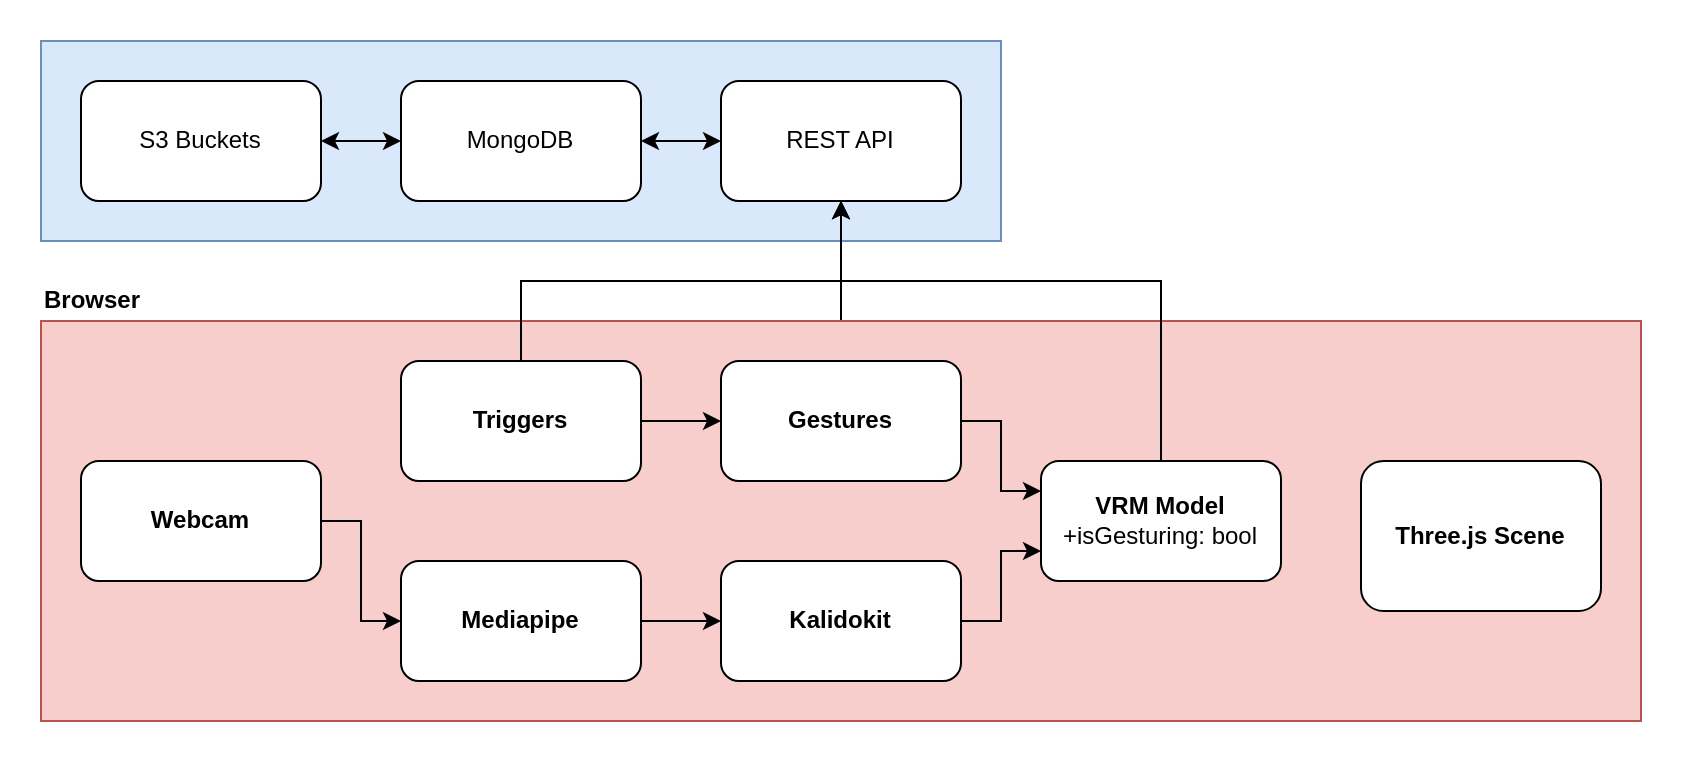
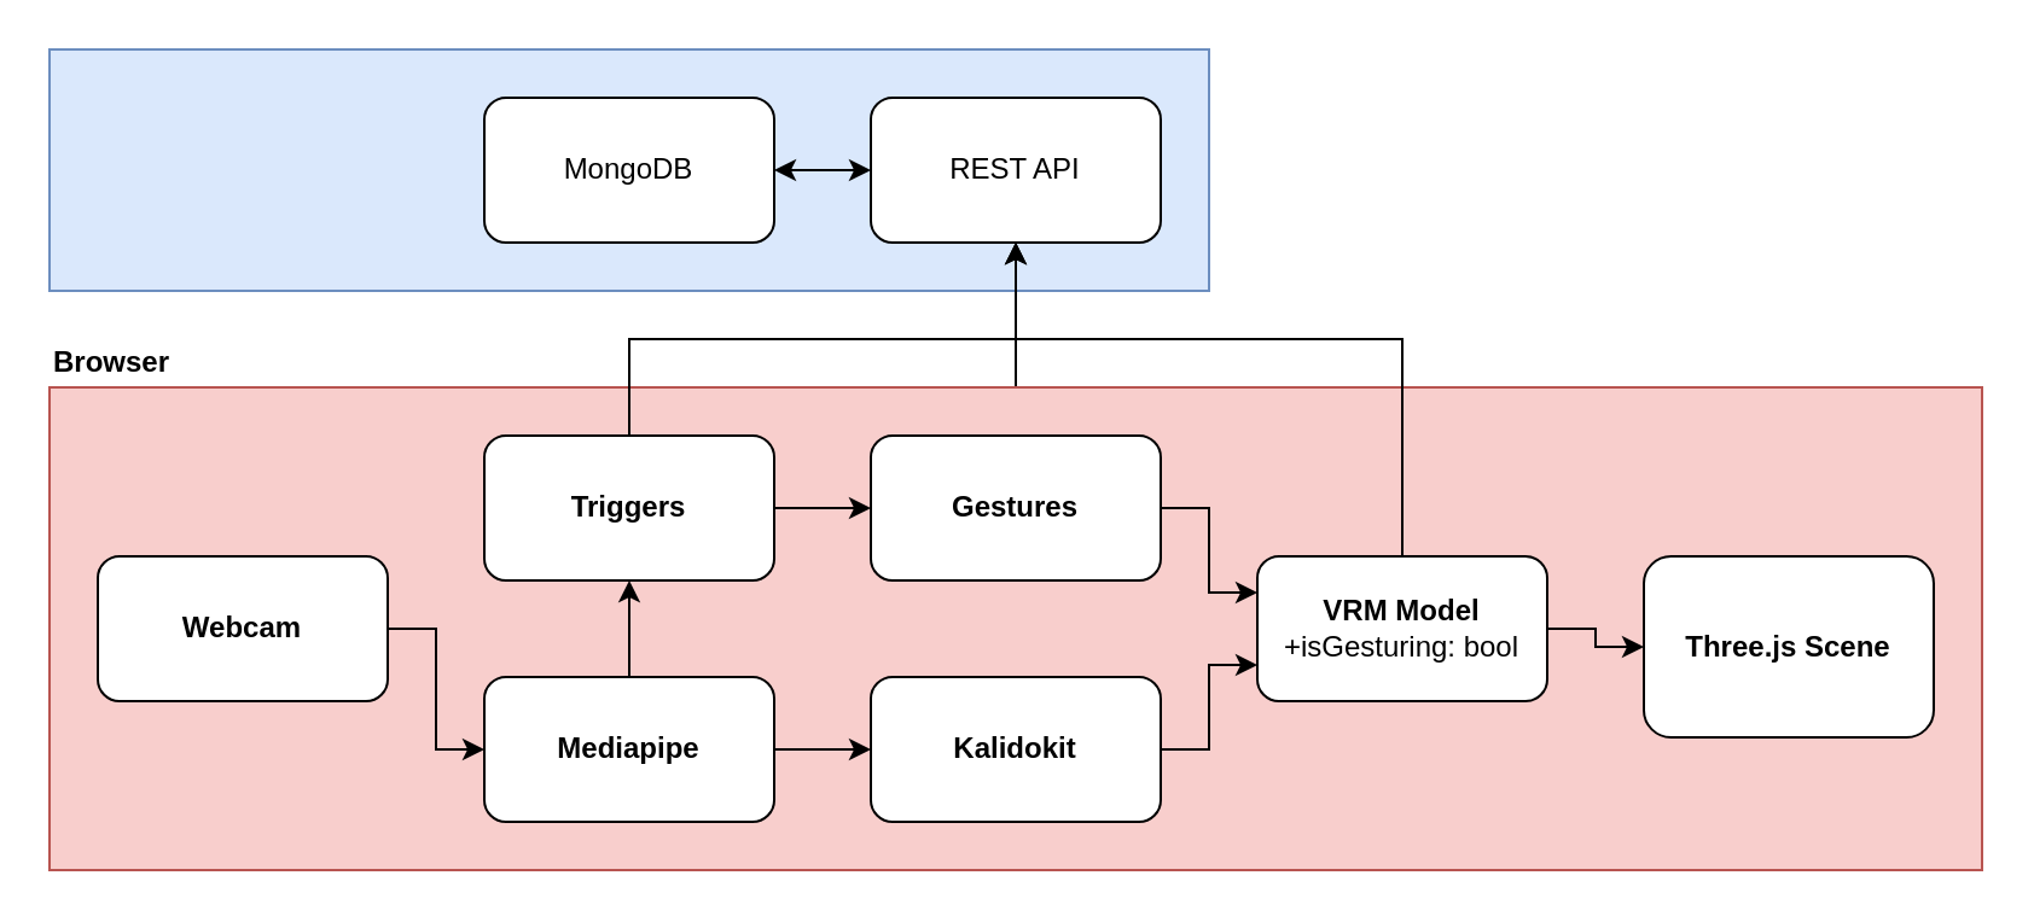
  <mxCell id="0" />
  <mxCell id="1" parent="0" />
  <mxCell id="2" value="" style="rounded=0;whiteSpace=wrap;html=1;fillColor=#dae8fc;strokeColor=#6c8ebf;" vertex="1" parent="1"><mxGeometry x="20" y="20" width="480" height="100" as="geometry" /></mxCell>
  <mxCell id="3" value="" style="edgeStyle=orthogonalEdgeStyle;rounded=0;orthogonalLoop=1;jettySize=auto;html=1;startArrow=none;startFill=0;" edge="1" parent="1" source="4" target="21"><mxGeometry relative="1" as="geometry" /></mxCell>
  <mxCell id="4" value="" style="rounded=0;whiteSpace=wrap;html=1;fillColor=#f8cecc;strokeColor=#b85450;" vertex="1" parent="1"><mxGeometry x="20" y="160" width="800" height="200" as="geometry" /></mxCell>
  <mxCell id="5" style="edgeStyle=orthogonalEdgeStyle;rounded=0;orthogonalLoop=1;jettySize=auto;html=1;exitX=1;exitY=0.5;exitDx=0;exitDy=0;entryX=0;entryY=0.5;entryDx=0;entryDy=0;" edge="1" parent="1" source="6" target="12"><mxGeometry relative="1" as="geometry" /></mxCell>
  <mxCell id="6" value="Webcam" style="rounded=1;whiteSpace=wrap;html=1;fontStyle=1" vertex="1" parent="1"><mxGeometry x="40" y="230" width="120" height="60" as="geometry" /></mxCell>
  <mxCell id="7" style="edgeStyle=orthogonalEdgeStyle;rounded=0;orthogonalLoop=1;jettySize=auto;html=1;exitX=1;exitY=0.5;exitDx=0;exitDy=0;entryX=0;entryY=0.5;entryDx=0;entryDy=0;" edge="1" parent="1" source="9" target="16"><mxGeometry relative="1" as="geometry" /></mxCell>
  <mxCell id="8" style="edgeStyle=orthogonalEdgeStyle;rounded=0;orthogonalLoop=1;jettySize=auto;html=1;exitX=0.5;exitY=0;exitDx=0;exitDy=0;entryX=0.5;entryY=1;entryDx=0;entryDy=0;startArrow=none;startFill=0;" edge="1" parent="1" source="9" target="21"><mxGeometry relative="1" as="geometry" /></mxCell>
  <mxCell id="9" value="Triggers" style="rounded=1;whiteSpace=wrap;html=1;fontStyle=1" vertex="1" parent="1"><mxGeometry x="200" y="180" width="120" height="60" as="geometry" /></mxCell>
+ <mxCell id="10" style="edgeStyle=orthogonalEdgeStyle;rounded=0;orthogonalLoop=1;jettySize=auto;html=1;exitX=0.5;exitY=0;exitDx=0;exitDy=0;" edge="1" parent="1" source="12" target="9"><mxGeometry relative="1" as="geometry" /></mxCell>
  <mxCell id="11" style="edgeStyle=orthogonalEdgeStyle;rounded=0;orthogonalLoop=1;jettySize=auto;html=1;exitX=1;exitY=0.5;exitDx=0;exitDy=0;" edge="1" parent="1" source="12" target="14"><mxGeometry relative="1" as="geometry" /></mxCell>
  <mxCell id="12" value="Mediapipe" style="rounded=1;whiteSpace=wrap;html=1;fontStyle=1" vertex="1" parent="1"><mxGeometry x="200" y="280" width="120" height="60" as="geometry" /></mxCell>
  <mxCell id="13" style="edgeStyle=orthogonalEdgeStyle;rounded=0;orthogonalLoop=1;jettySize=auto;html=1;exitX=1;exitY=0.5;exitDx=0;exitDy=0;entryX=0;entryY=0.75;entryDx=0;entryDy=0;" edge="1" parent="1" source="14" target="19"><mxGeometry relative="1" as="geometry" /></mxCell>
  <mxCell id="14" value="Kalidokit" style="rounded=1;whiteSpace=wrap;html=1;fontStyle=1" vertex="1" parent="1"><mxGeometry x="360" y="280" width="120" height="60" as="geometry" /></mxCell>
  <mxCell id="15" style="edgeStyle=orthogonalEdgeStyle;rounded=0;orthogonalLoop=1;jettySize=auto;html=1;exitX=1;exitY=0.5;exitDx=0;exitDy=0;entryX=0;entryY=0.25;entryDx=0;entryDy=0;" edge="1" parent="1" source="16" target="19"><mxGeometry relative="1" as="geometry" /></mxCell>
  <mxCell id="16" value="Gestures" style="rounded=1;whiteSpace=wrap;html=1;fontStyle=1" vertex="1" parent="1"><mxGeometry x="360" y="180" width="120" height="60" as="geometry" /></mxCell>
+ <mxCell id="17" style="edgeStyle=orthogonalEdgeStyle;rounded=0;orthogonalLoop=1;jettySize=auto;html=1;exitX=1;exitY=0.5;exitDx=0;exitDy=0;entryX=0;entryY=0.5;entryDx=0;entryDy=0;" edge="1" parent="1" source="19" target="20"><mxGeometry relative="1" as="geometry" /></mxCell>
  <mxCell id="18" style="edgeStyle=orthogonalEdgeStyle;rounded=0;orthogonalLoop=1;jettySize=auto;html=1;exitX=0.5;exitY=0;exitDx=0;exitDy=0;entryX=0.5;entryY=1;entryDx=0;entryDy=0;startArrow=none;startFill=0;" edge="1" parent="1" source="19" target="21"><mxGeometry relative="1" as="geometry"><Array as="points"><mxPoint x="580" y="140" /><mxPoint x="420" y="140" /></Array></mxGeometry></mxCell>
  <mxCell id="19" value="VRM Model&lt;br&gt;&lt;span style=&quot;font-weight: normal&quot;&gt;+isGesturing: bool&lt;/span&gt;" style="rounded=1;whiteSpace=wrap;html=1;fontStyle=1" vertex="1" parent="1"><mxGeometry x="520" y="230" width="120" height="60" as="geometry" /></mxCell>
  <mxCell id="20" value="Three.js Scene" style="rounded=1;whiteSpace=wrap;html=1;fontStyle=1" vertex="1" parent="1"><mxGeometry x="680" y="230" width="120" height="75" as="geometry" /></mxCell>
  <mxCell id="21" value="REST API" style="rounded=1;whiteSpace=wrap;html=1;" vertex="1" parent="1"><mxGeometry x="360" y="40" width="120" height="60" as="geometry" /></mxCell>
  <mxCell id="22" style="edgeStyle=orthogonalEdgeStyle;rounded=0;orthogonalLoop=1;jettySize=auto;html=1;exitX=1;exitY=0.5;exitDx=0;exitDy=0;entryX=0;entryY=0.5;entryDx=0;entryDy=0;startArrow=classic;startFill=1;" edge="1" parent="1" source="23" target="21"><mxGeometry relative="1" as="geometry" /></mxCell>
  <mxCell id="23" value="MongoDB" style="rounded=1;whiteSpace=wrap;html=1;" vertex="1" parent="1"><mxGeometry x="200" y="40" width="120" height="60" as="geometry" /></mxCell>
  <mxCell id="24" value="Browser" style="text;html=1;align=left;verticalAlign=middle;resizable=0;points=[];autosize=1;strokeColor=none;fillColor=none;fontStyle=1" vertex="1" parent="1"><mxGeometry x="20" y="140" width="60" height="20" as="geometry" /></mxCell>
- <mxCell id="25" style="edgeStyle=orthogonalEdgeStyle;rounded=0;orthogonalLoop=1;jettySize=auto;html=1;exitX=1;exitY=0.5;exitDx=0;exitDy=0;startArrow=classic;startFill=1;" edge="1" parent="1" source="26" target="23"><mxGeometry relative="1" as="geometry" /></mxCell>
- <mxCell id="26" value="S3 Buckets" style="rounded=1;whiteSpace=wrap;html=1;" vertex="1" parent="1"><mxGeometry x="40" y="40" width="120" height="60" as="geometry" /></mxCell>
